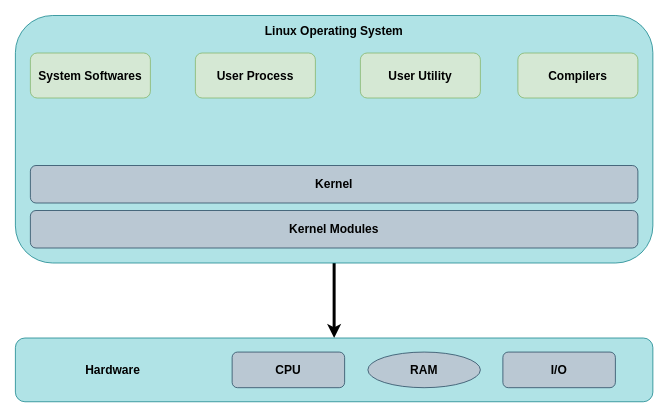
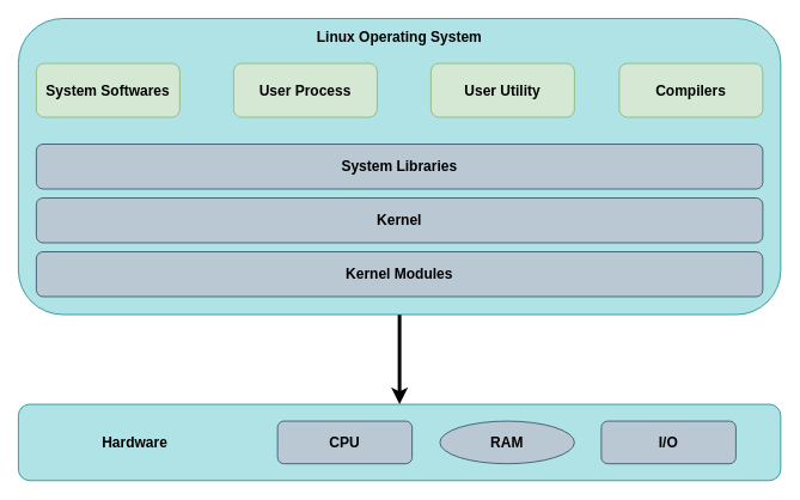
  <mxCell id="0" />
  <mxCell id="1" parent="0" />
  <mxCell id="2" style="edgeStyle=orthogonalEdgeStyle;rounded=0;orthogonalLoop=1;jettySize=auto;html=1;entryX=0.5;entryY=0;entryDx=0;entryDy=0;strokeWidth=4;" edge="1" parent="1" source="3" target="12"><mxGeometry relative="1" as="geometry" /></mxCell>
  <mxCell id="3" value="" style="rounded=1;whiteSpace=wrap;html=1;fillColor=#b0e3e6;strokeColor=#0e8088;" vertex="1" parent="1"><mxGeometry x="20" y="20" width="850" height="330" as="geometry" /></mxCell>
  <mxCell id="4" value="&lt;div style=&quot;font-size: 16px;&quot;&gt;Linux Operating System&lt;/div&gt;" style="text;html=1;strokeColor=none;fillColor=none;align=center;verticalAlign=middle;whiteSpace=wrap;rounded=0;fontStyle=1;fontSize=16;" vertex="1" parent="1"><mxGeometry x="335" y="20" width="220" height="40" as="geometry" /></mxCell>
  <mxCell id="5" value="System Softwares" style="rounded=1;whiteSpace=wrap;html=1;fillColor=#d5e8d4;strokeColor=#82b366;fontStyle=1;fontSize=16;" vertex="1" parent="1"><mxGeometry x="40" y="70" width="160" height="60" as="geometry" /></mxCell>
  <mxCell id="6" value="Compilers" style="rounded=1;whiteSpace=wrap;html=1;fillColor=#d5e8d4;strokeColor=#82b366;fontStyle=1;fontSize=16;" vertex="1" parent="1"><mxGeometry x="690" y="70" width="160" height="60" as="geometry" /></mxCell>
  <mxCell id="7" value="User Process" style="rounded=1;whiteSpace=wrap;html=1;fillColor=#d5e8d4;strokeColor=#82b366;fontStyle=1;fontSize=16;" vertex="1" parent="1"><mxGeometry x="260" y="70" width="160" height="60" as="geometry" /></mxCell>
  <mxCell id="8" value="User Utility" style="rounded=1;whiteSpace=wrap;html=1;fillColor=#d5e8d4;strokeColor=#82b366;fontStyle=1;fontSize=16;" vertex="1" parent="1"><mxGeometry x="480" y="70" width="160" height="60" as="geometry" /></mxCell>
+ <mxCell id="9" value="System Libraries" style="rounded=1;whiteSpace=wrap;html=1;fillColor=#bac8d3;fontStyle=1;fontSize=16;strokeColor=#23445d;" vertex="1" parent="1"><mxGeometry x="40" y="160" width="810" height="50" as="geometry" /></mxCell>
  <mxCell id="10" value="Kernel" style="rounded=1;whiteSpace=wrap;html=1;fillColor=#bac8d3;strokeColor=#23445d;fontStyle=1;fontSize=16;" vertex="1" parent="1"><mxGeometry x="40" y="220" width="810" height="50" as="geometry" /></mxCell>
  <mxCell id="11" value="Kernel Modules" style="rounded=1;whiteSpace=wrap;html=1;fillColor=#bac8d3;strokeColor=#23445d;fontStyle=1;fontSize=16;" vertex="1" parent="1"><mxGeometry x="40" y="280" width="810" height="50" as="geometry" /></mxCell>
  <mxCell id="12" value="" style="rounded=1;whiteSpace=wrap;html=1;fillColor=#b0e3e6;strokeColor=#0e8088;" vertex="1" parent="1"><mxGeometry x="20" y="450" width="850" height="85" as="geometry" /></mxCell>
  <mxCell id="13" value="CPU" style="rounded=1;whiteSpace=wrap;html=1;fillColor=#bac8d3;strokeColor=#23445d;fontStyle=1;fontSize=16;" vertex="1" parent="1"><mxGeometry x="309" y="468.75" width="150" height="47.5" as="geometry" /></mxCell>
  <mxCell id="14" value="Hardware" style="text;html=1;strokeColor=none;fillColor=none;align=center;verticalAlign=middle;whiteSpace=wrap;rounded=0;fontStyle=1;fontSize=16;" vertex="1" parent="1"><mxGeometry x="40" y="472.5" width="220" height="40" as="geometry" /></mxCell>
  <mxCell id="15" value="RAM" style="ellipse;whiteSpace=wrap;html=1;fillColor=#bac8d3;strokeColor=#23445d;fontStyle=1;fontSize=16;" vertex="1" parent="1"><mxGeometry x="490" y="468.75" width="150" height="47.5" as="geometry" /></mxCell>
  <mxCell id="16" value="I/O" style="rounded=1;whiteSpace=wrap;html=1;fillColor=#bac8d3;strokeColor=#23445d;fontStyle=1;fontSize=16;" vertex="1" parent="1"><mxGeometry x="670" y="468.75" width="150" height="47.5" as="geometry" /></mxCell>
